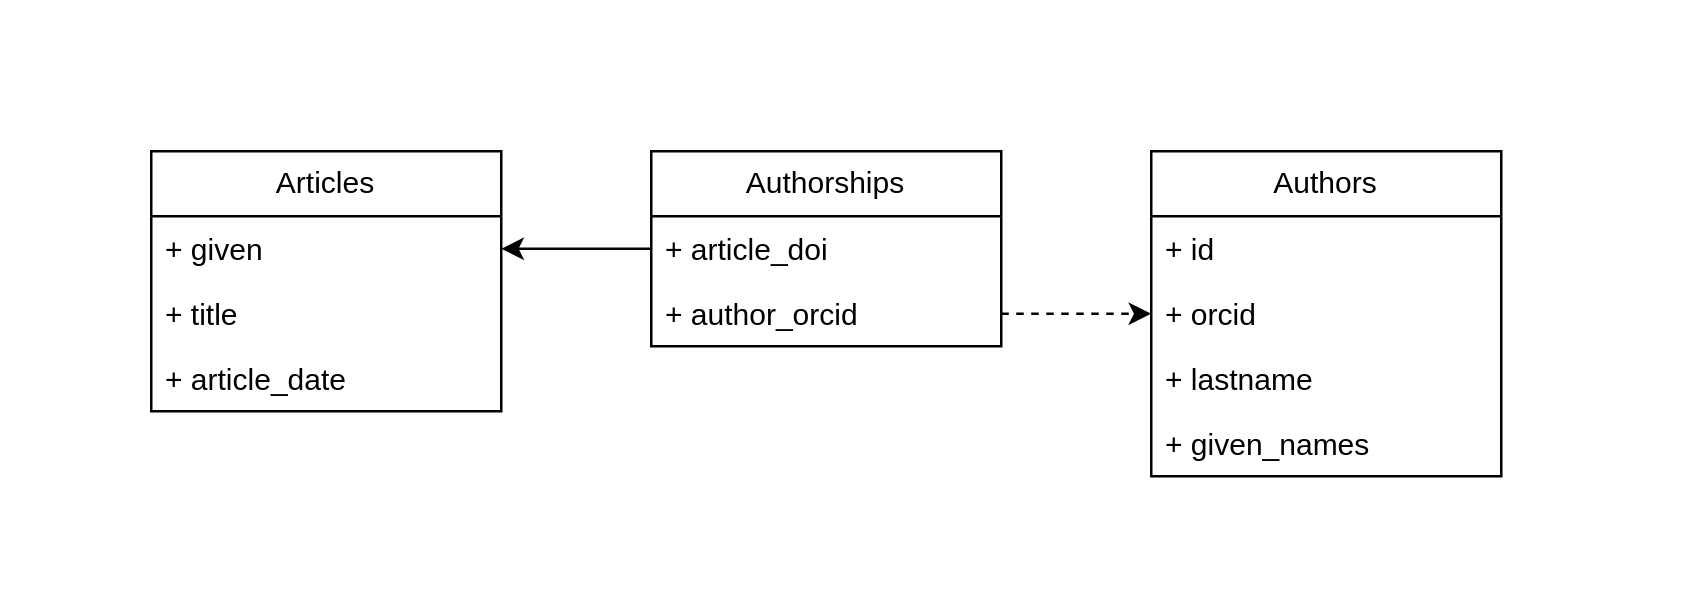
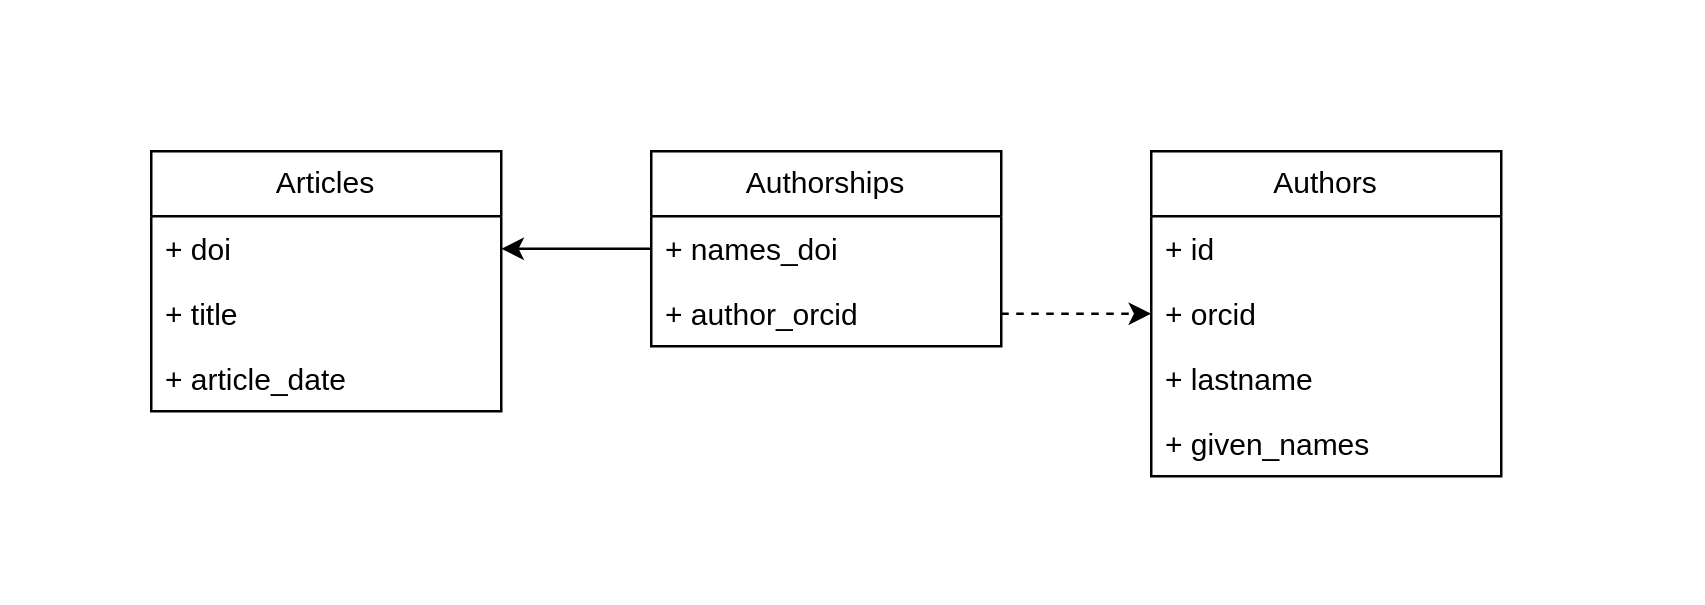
  <mxCell id="0" />
  <mxCell id="1" parent="0" />
  <mxCell id="2" value="" style="rounded=0;whiteSpace=wrap;html=1;strokeColor=none;" parent="1" vertex="1"><mxGeometry x="20" y="20" width="640" height="200" as="geometry" /></mxCell>
  <mxCell id="3" value="Articles" style="swimlane;fontStyle=0;childLayout=stackLayout;horizontal=1;startSize=26;fillColor=none;horizontalStack=0;resizeParent=1;resizeParentMax=0;resizeLast=0;collapsible=1;marginBottom=0;whiteSpace=wrap;html=1;" parent="1" vertex="1"><mxGeometry x="60" y="60" width="140" height="104" as="geometry" /></mxCell>
- <mxCell id="4" value="+ given" style="text;strokeColor=none;fillColor=none;align=left;verticalAlign=top;spacingLeft=4;spacingRight=4;overflow=hidden;rotatable=0;points=[[0,0.5],[1,0.5]];portConstraint=eastwest;whiteSpace=wrap;html=1;" parent="3" vertex="1"><mxGeometry y="26" width="140" height="26" as="geometry" /></mxCell>
+ <mxCell id="4" value="+ doi" style="text;strokeColor=none;fillColor=none;align=left;verticalAlign=top;spacingLeft=4;spacingRight=4;overflow=hidden;rotatable=0;points=[[0,0.5],[1,0.5]];portConstraint=eastwest;whiteSpace=wrap;html=1;" parent="3" vertex="1"><mxGeometry y="26" width="140" height="26" as="geometry" /></mxCell>
  <mxCell id="5" value="+ title" style="text;strokeColor=none;fillColor=none;align=left;verticalAlign=top;spacingLeft=4;spacingRight=4;overflow=hidden;rotatable=0;points=[[0,0.5],[1,0.5]];portConstraint=eastwest;whiteSpace=wrap;html=1;" parent="3" vertex="1"><mxGeometry y="52" width="140" height="26" as="geometry" /></mxCell>
  <mxCell id="6" value="+ article_date" style="text;strokeColor=none;fillColor=none;align=left;verticalAlign=top;spacingLeft=4;spacingRight=4;overflow=hidden;rotatable=0;points=[[0,0.5],[1,0.5]];portConstraint=eastwest;whiteSpace=wrap;html=1;" parent="3" vertex="1"><mxGeometry y="78" width="140" height="26" as="geometry" /></mxCell>
  <mxCell id="7" value="Authors" style="swimlane;fontStyle=0;childLayout=stackLayout;horizontal=1;startSize=26;fillColor=none;horizontalStack=0;resizeParent=1;resizeParentMax=0;resizeLast=0;collapsible=1;marginBottom=0;whiteSpace=wrap;html=1;" parent="1" vertex="1"><mxGeometry x="460" y="60" width="140" height="130" as="geometry" /></mxCell>
  <mxCell id="8" value="+ id" style="text;strokeColor=none;fillColor=none;align=left;verticalAlign=top;spacingLeft=4;spacingRight=4;overflow=hidden;rotatable=0;points=[[0,0.5],[1,0.5]];portConstraint=eastwest;whiteSpace=wrap;html=1;" parent="7" vertex="1"><mxGeometry y="26" width="140" height="26" as="geometry" /></mxCell>
  <mxCell id="9" value="+ orcid" style="text;strokeColor=none;fillColor=none;align=left;verticalAlign=top;spacingLeft=4;spacingRight=4;overflow=hidden;rotatable=0;points=[[0,0.5],[1,0.5]];portConstraint=eastwest;whiteSpace=wrap;html=1;" parent="7" vertex="1"><mxGeometry y="52" width="140" height="26" as="geometry" /></mxCell>
  <mxCell id="10" value="+ lastname" style="text;strokeColor=none;fillColor=none;align=left;verticalAlign=top;spacingLeft=4;spacingRight=4;overflow=hidden;rotatable=0;points=[[0,0.5],[1,0.5]];portConstraint=eastwest;whiteSpace=wrap;html=1;" parent="7" vertex="1"><mxGeometry y="78" width="140" height="26" as="geometry" /></mxCell>
  <mxCell id="11" value="+ given_names" style="text;strokeColor=none;fillColor=none;align=left;verticalAlign=top;spacingLeft=4;spacingRight=4;overflow=hidden;rotatable=0;points=[[0,0.5],[1,0.5]];portConstraint=eastwest;whiteSpace=wrap;html=1;" parent="7" vertex="1"><mxGeometry y="104" width="140" height="26" as="geometry" /></mxCell>
  <mxCell id="12" value="Authorships" style="swimlane;fontStyle=0;childLayout=stackLayout;horizontal=1;startSize=26;fillColor=none;horizontalStack=0;resizeParent=1;resizeParentMax=0;resizeLast=0;collapsible=1;marginBottom=0;whiteSpace=wrap;html=1;" parent="1" vertex="1"><mxGeometry x="260" y="60" width="140" height="78" as="geometry" /></mxCell>
- <mxCell id="13" value="+ article_doi" style="text;strokeColor=none;fillColor=none;align=left;verticalAlign=top;spacingLeft=4;spacingRight=4;overflow=hidden;rotatable=0;points=[[0,0.5],[1,0.5]];portConstraint=eastwest;whiteSpace=wrap;html=1;" parent="12" vertex="1"><mxGeometry y="26" width="140" height="26" as="geometry" /></mxCell>
+ <mxCell id="13" value="+ names_doi" style="text;strokeColor=none;fillColor=none;align=left;verticalAlign=top;spacingLeft=4;spacingRight=4;overflow=hidden;rotatable=0;points=[[0,0.5],[1,0.5]];portConstraint=eastwest;whiteSpace=wrap;html=1;" parent="12" vertex="1"><mxGeometry y="26" width="140" height="26" as="geometry" /></mxCell>
  <mxCell id="14" value="+ author_&lt;span style=&quot;background-color: initial;&quot;&gt;orcid&lt;/span&gt;" style="text;strokeColor=none;fillColor=none;align=left;verticalAlign=top;spacingLeft=4;spacingRight=4;overflow=hidden;rotatable=0;points=[[0,0.5],[1,0.5]];portConstraint=eastwest;whiteSpace=wrap;html=1;" parent="12" vertex="1"><mxGeometry y="52" width="140" height="26" as="geometry" /></mxCell>
  <mxCell id="15" style="edgeStyle=orthogonalEdgeStyle;rounded=0;orthogonalLoop=1;jettySize=auto;html=1;" parent="1" source="13" target="4" edge="1"><mxGeometry relative="1" as="geometry" /></mxCell>
  <mxCell id="16" style="edgeStyle=orthogonalEdgeStyle;rounded=0;orthogonalLoop=1;jettySize=auto;html=1;dashed=1;" parent="1" source="14" target="9" edge="1"><mxGeometry relative="1" as="geometry" /></mxCell>
